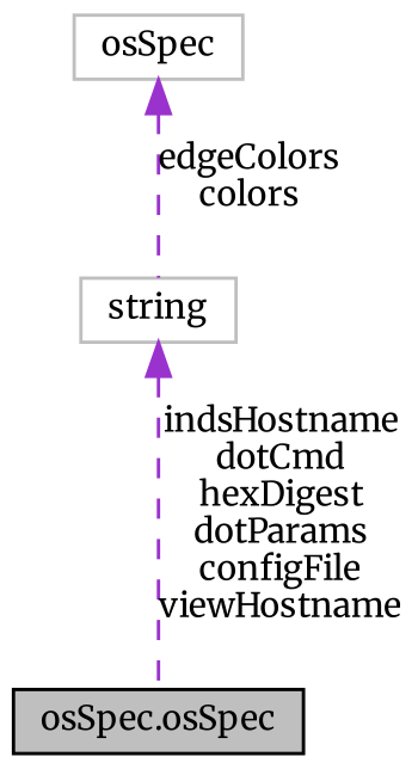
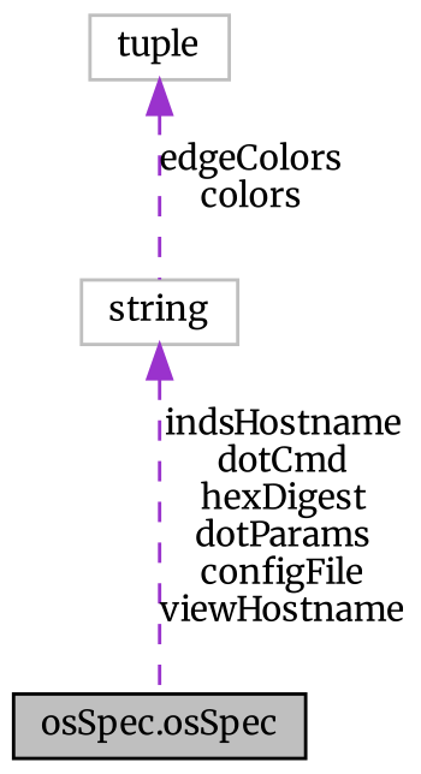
  digraph {
    fontname=Merriweather
    node [color=grey75 fillcolor=white fontname=Merriweather fontsize=10 shape=record style=filled]
    edge [color=darkorchid3 dir=back fontname=Merriweather fontsize=10 labelfontname=FreeSans labelfontsize=10 style=dashed]
    n1 [color=black fillcolor=grey75 fontcolor=black height=0.2 label="osSpec.osSpec" width=0.4]
-   n2 [height=0.2 label=osSpec width=0.4]
+   n2 [height=0.2 label=tuple width=0.4]
    n3 [height=0.2 label=string width=0.4]
    n2 -> n3 [label="edgeColors\ncolors"]
    n3 -> n1 [label="indsHostname\ndotCmd\nhexDigest\ndotParams\nconfigFile\nviewHostname"]
  }
